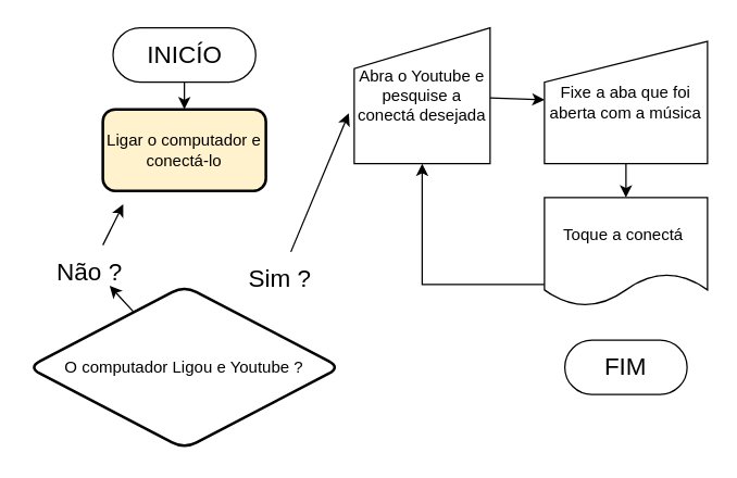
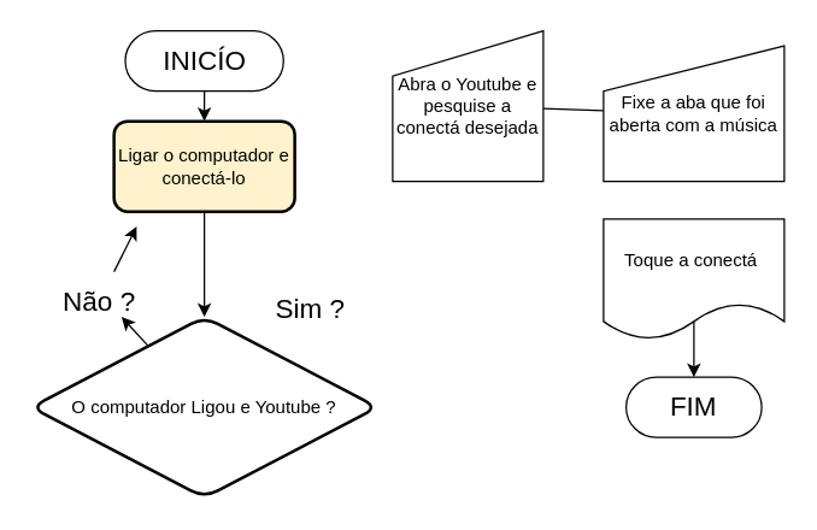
  <mxCell id="0" />
  <mxCell id="1" parent="0" />
  <mxCell id="2" value="" style="edgeStyle=none;rounded=0;orthogonalLoop=1;jettySize=auto;html=1;" parent="1" target="4" edge="1"><mxGeometry relative="1" as="geometry"><mxPoint x="135" y="60" as="sourcePoint" /></mxGeometry></mxCell>
+ <mxCell id="3" value="" style="edgeStyle=none;rounded=0;orthogonalLoop=1;jettySize=auto;html=1;" parent="1" source="4" target="6" edge="1"><mxGeometry relative="1" as="geometry" /></mxCell>
  <mxCell id="4" value="Ligar o computador e conectá-lo" style="rounded=1;whiteSpace=wrap;html=1;strokeWidth=2;fillColor=#fff2cc;" parent="1" vertex="1"><mxGeometry x="75" y="80" width="120" height="60" as="geometry" /></mxCell>
  <mxCell id="5" style="edgeStyle=none;rounded=0;orthogonalLoop=1;jettySize=auto;html=1;" parent="1" source="6" edge="1"><mxGeometry relative="1" as="geometry"><mxPoint x="80" y="210" as="targetPoint" /></mxGeometry></mxCell>
  <mxCell id="6" value="O computador Ligou e Youtube ?" style="rhombus;whiteSpace=wrap;html=1;rounded=1;strokeWidth=2;" parent="1" vertex="1"><mxGeometry x="20" y="210" width="230" height="120" as="geometry" /></mxCell>
  <mxCell id="7" value="" style="edgeStyle=none;rounded=0;orthogonalLoop=1;jettySize=auto;html=1;" parent="1" source="8" edge="1"><mxGeometry relative="1" as="geometry"><mxPoint x="90" y="150" as="targetPoint" /></mxGeometry></mxCell>
  <mxCell id="8" value="&lt;font style=&quot;font-size: 18px;&quot;&gt;Não ?&lt;/font&gt;" style="text;html=1;align=center;verticalAlign=middle;resizable=0;points=[];autosize=1;strokeColor=none;fillColor=none;" parent="1" vertex="1"><mxGeometry x="30" y="180" width="70" height="40" as="geometry" /></mxCell>
- <mxCell id="9" value="" style="edgeStyle=none;rounded=0;orthogonalLoop=1;jettySize=auto;html=1;entryX=-0.04;entryY=0.63;entryDx=0;entryDy=0;entryPerimeter=0;" parent="1" source="10" target="12" edge="1"><mxGeometry relative="1" as="geometry" /></mxCell>
  <mxCell id="10" value="&lt;font style=&quot;font-size: 18px;&quot;&gt;Sim ?&lt;/font&gt;" style="text;html=1;align=center;verticalAlign=middle;resizable=0;points=[];autosize=1;strokeColor=none;fillColor=none;" parent="1" vertex="1"><mxGeometry x="170" y="185" width="70" height="40" as="geometry" /></mxCell>
- <mxCell id="11" value="" style="edgeStyle=none;rounded=0;orthogonalLoop=1;jettySize=auto;html=1;" parent="1" source="12" target="14" edge="1"><mxGeometry relative="1" as="geometry" /></mxCell>
+ <mxCell id="11" value="" style="edgeStyle=none;rounded=0;orthogonalLoop=1;jettySize=auto;html=1;endArrow=none;" parent="1" source="12" target="14" edge="1"><mxGeometry relative="1" as="geometry" /></mxCell>
  <mxCell id="12" value="&lt;div style=&quot;&quot;&gt;&lt;span style=&quot;background-color: initial;&quot;&gt;Abra o Youtube e pesquise a conectá desejada&lt;/span&gt;&lt;/div&gt;" style="shape=manualInput;whiteSpace=wrap;html=1;align=center;" parent="1" vertex="1"><mxGeometry x="260" y="20" width="100" height="100" as="geometry" /></mxCell>
- <mxCell id="13" value="" style="edgeStyle=orthogonalEdgeStyle;rounded=0;orthogonalLoop=1;jettySize=auto;html=1;" edge="1" parent="1" source="14" target="17"><mxGeometry relative="1" as="geometry" /></mxCell>
  <mxCell id="14" value="&lt;div style=&quot;&quot;&gt;&lt;span style=&quot;background-color: initial;&quot;&gt;Fixe a aba que foi aberta com a música&lt;/span&gt;&lt;/div&gt;" style="shape=manualInput;whiteSpace=wrap;html=1;align=center;" parent="1" vertex="1"><mxGeometry x="400" y="30" width="120" height="90" as="geometry" /></mxCell>
  <mxCell id="15" style="edgeStyle=none;rounded=0;orthogonalLoop=1;jettySize=auto;html=1;exitX=1;exitY=1;exitDx=0;exitDy=0;" parent="1" source="6" target="6" edge="1"><mxGeometry relative="1" as="geometry" /></mxCell>
- <mxCell id="16" value="" style="edgeStyle=orthogonalEdgeStyle;rounded=0;orthogonalLoop=1;jettySize=auto;html=1;exitX=0.5;exitY=0.8;exitDx=0;exitDy=0;exitPerimeter=0;" edge="1" parent="1" source="17" target="12"><mxGeometry relative="1" as="geometry" /></mxCell>
+ <mxCell id="16" value="" style="edgeStyle=orthogonalEdgeStyle;rounded=0;orthogonalLoop=1;jettySize=auto;html=1;exitX=0.5;exitY=0.8;exitDx=0;exitDy=0;exitPerimeter=0;" edge="1" parent="1" source="17" target="18"><mxGeometry relative="1" as="geometry" /></mxCell>
  <mxCell id="17" value="Toque a conectá&amp;nbsp;" style="shape=document;whiteSpace=wrap;html=1;boundedLbl=1;" vertex="1" parent="1"><mxGeometry x="400" y="145" width="120" height="80" as="geometry" /></mxCell>
  <mxCell id="18" value="&lt;font style=&quot;font-size: 18px;&quot;&gt;FIM&lt;/font&gt;" style="html=1;dashed=0;whiteSpace=wrap;shape=mxgraph.dfd.start" vertex="1" parent="1"><mxGeometry x="415" y="250" width="90" height="40" as="geometry" /></mxCell>
  <mxCell id="19" value="&lt;font style=&quot;font-size: 18px;&quot;&gt;INICÍO&lt;/font&gt;" style="html=1;dashed=0;whiteSpace=wrap;shape=mxgraph.dfd.start" vertex="1" parent="1"><mxGeometry x="82.5" y="20" width="105" height="40" as="geometry" /></mxCell>
